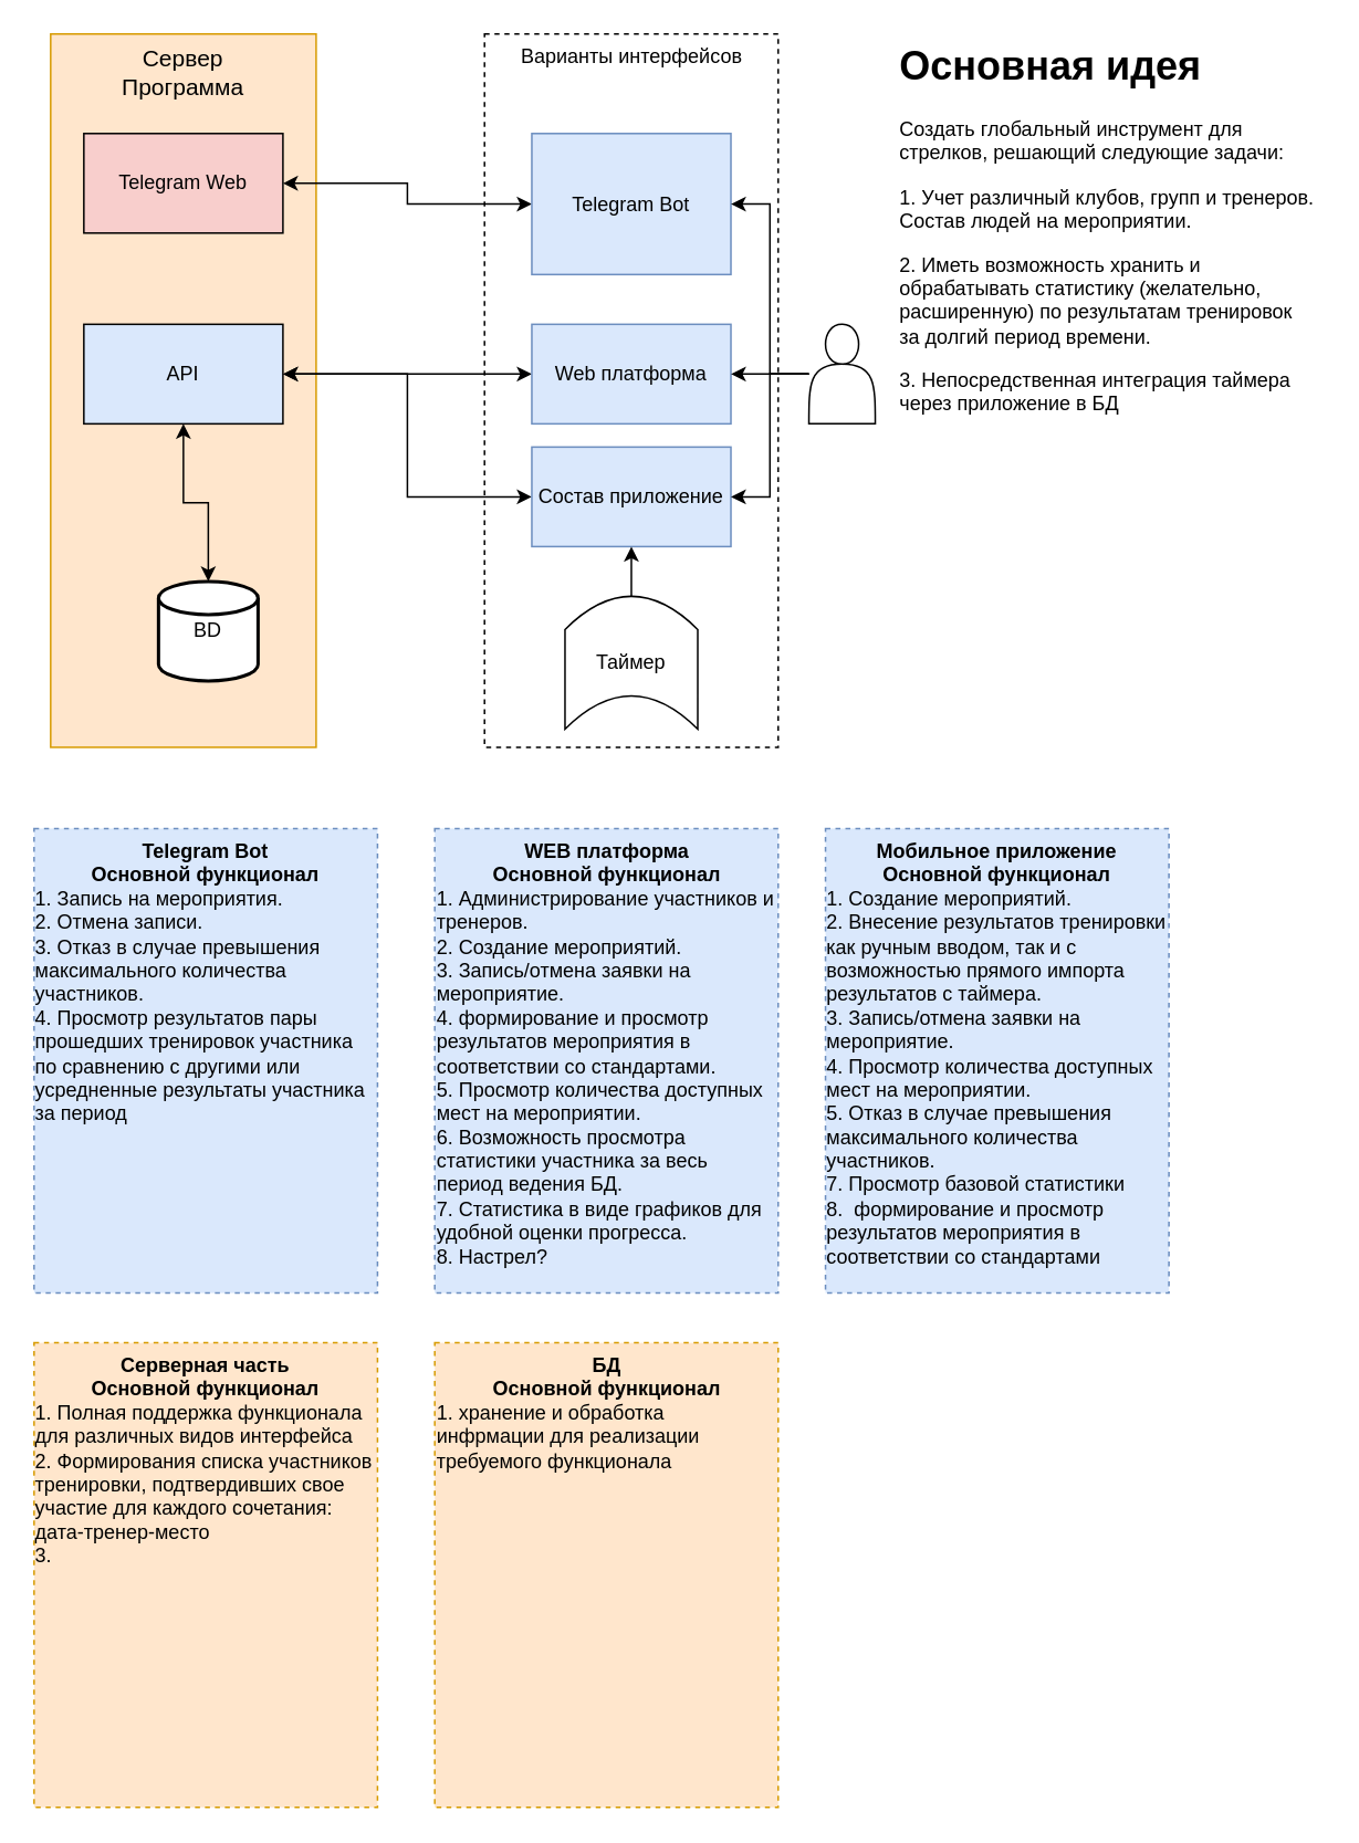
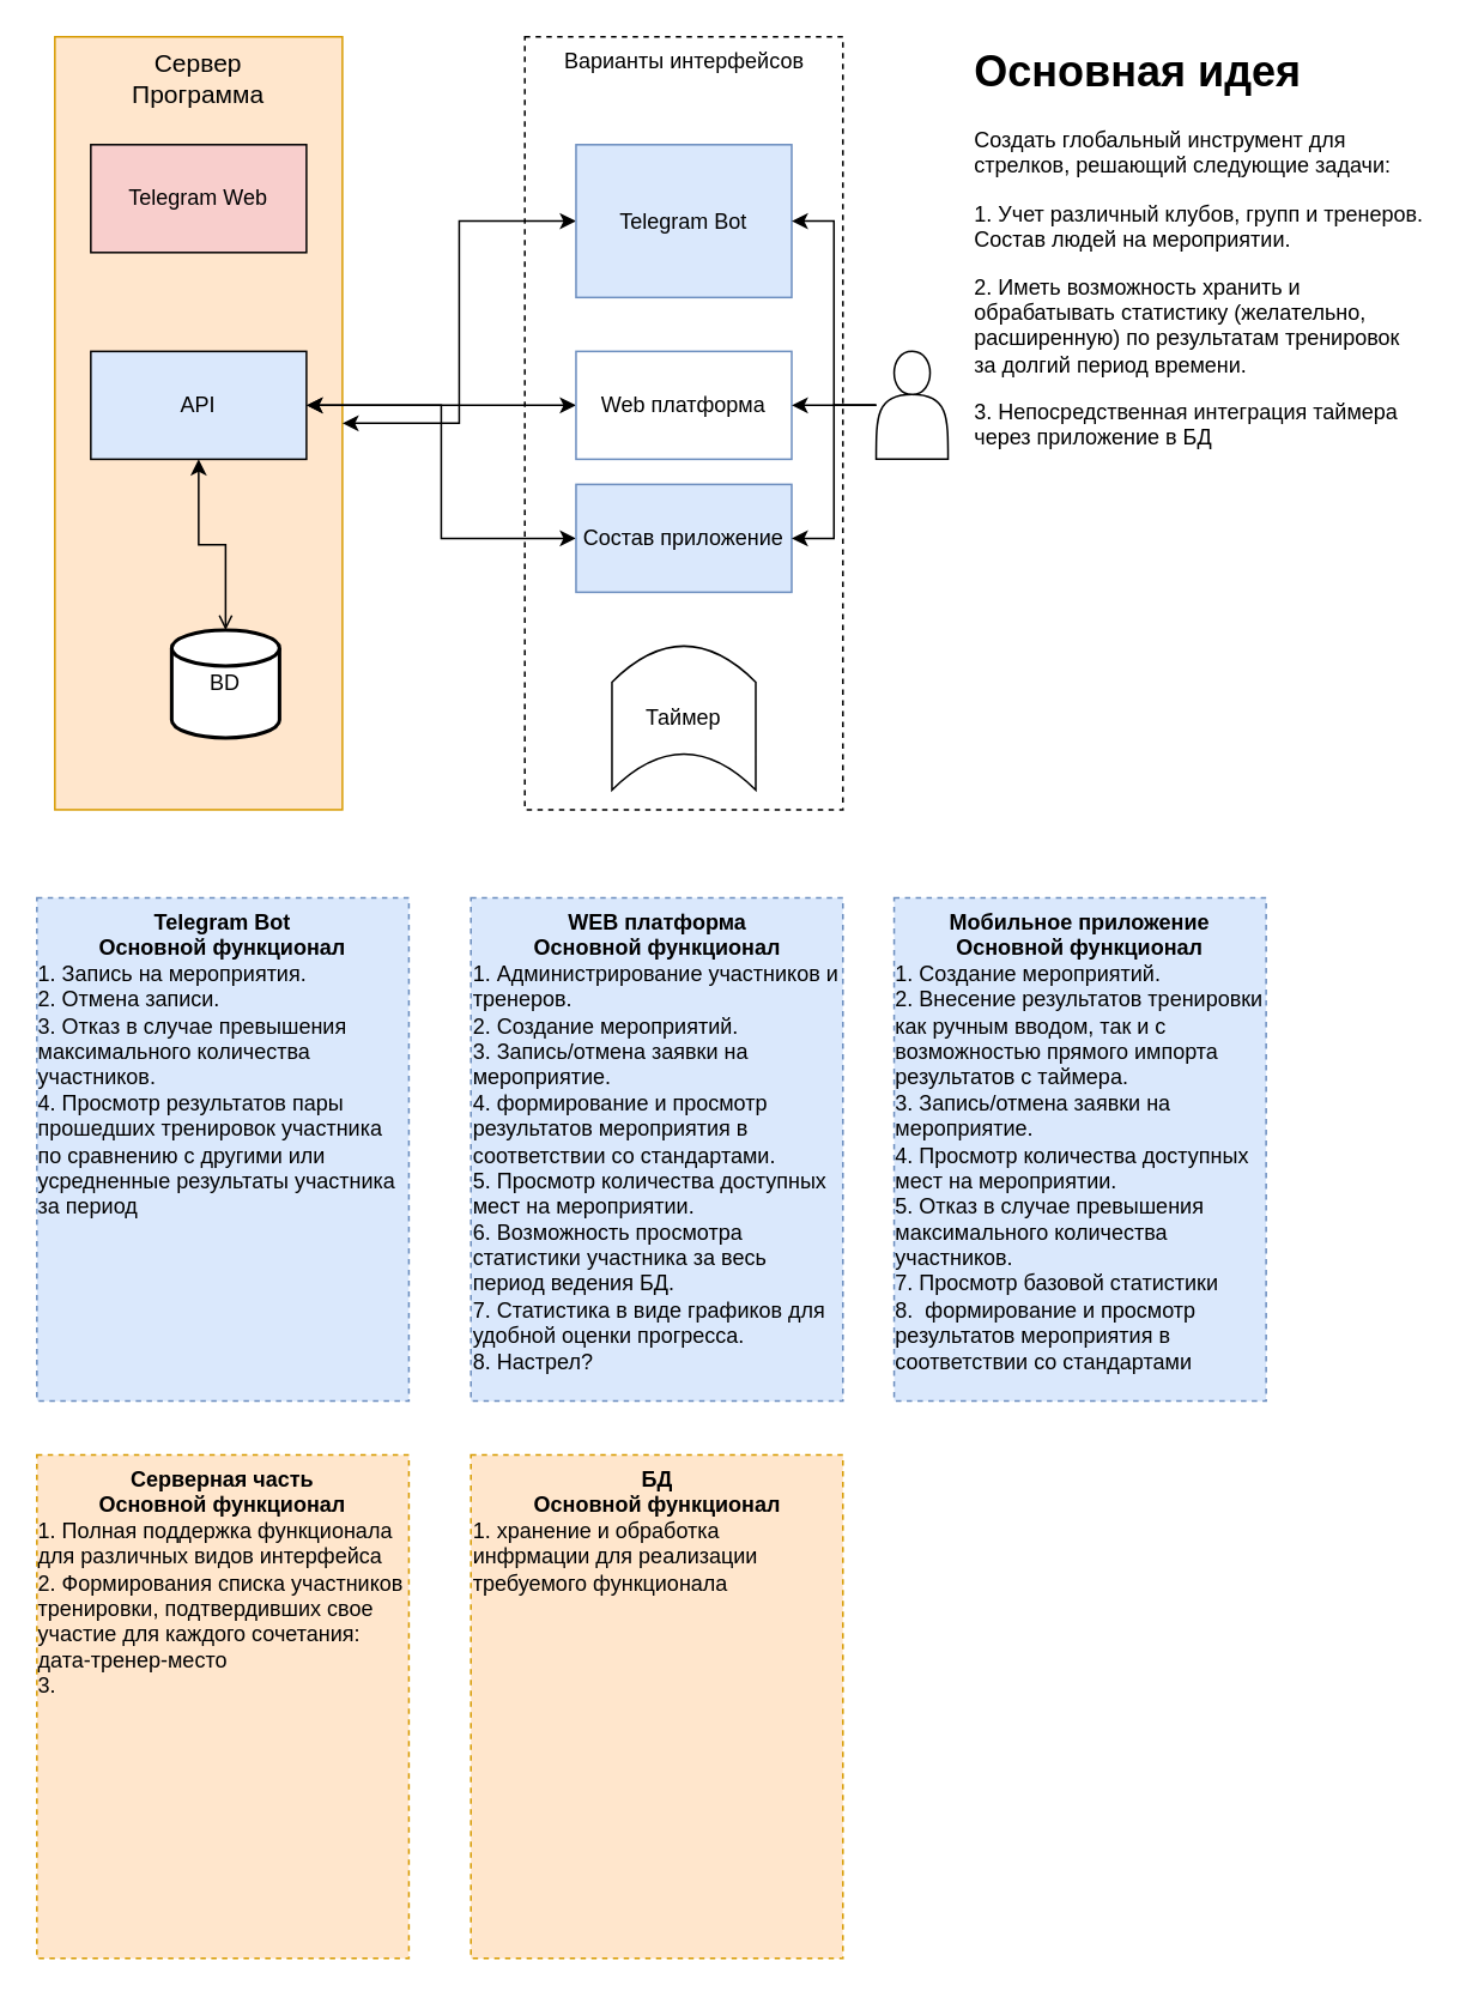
  <mxCell id="0" />
  <mxCell id="1" parent="0" />
  <mxCell id="2" value="Варианты интерфейсов" style="rounded=0;whiteSpace=wrap;html=1;fillColor=none;dashed=1;verticalAlign=top;" vertex="1" parent="1"><mxGeometry x="291.5" y="20" width="177" height="430" as="geometry" /></mxCell>
  <mxCell id="3" value="&lt;font style=&quot;font-size: 14px&quot;&gt;Сервер&lt;br&gt;Программа&lt;br&gt;&lt;/font&gt;" style="rounded=0;whiteSpace=wrap;html=1;fillColor=#ffe6cc;strokeColor=#d79b00;align=center;labelPosition=center;verticalLabelPosition=middle;verticalAlign=top;" parent="1" vertex="1"><mxGeometry x="30" y="20" width="160" height="430" as="geometry" /></mxCell>
  <mxCell id="4" value="BD" style="strokeWidth=2;html=1;shape=mxgraph.flowchart.database;whiteSpace=wrap;" parent="1" vertex="1"><mxGeometry x="95" y="350" width="60" height="60" as="geometry" /></mxCell>
- <mxCell id="5" style="edgeStyle=orthogonalEdgeStyle;rounded=0;orthogonalLoop=1;jettySize=auto;html=1;entryX=1;entryY=0.5;entryDx=0;entryDy=0;startArrow=classic;startFill=1;" parent="1" source="6" target="7" edge="1"><mxGeometry relative="1" as="geometry" /></mxCell>
+ <mxCell id="5" style="edgeStyle=orthogonalEdgeStyle;rounded=0;orthogonalLoop=1;jettySize=auto;html=1;startArrow=classic;startFill=1;" parent="1" source="6" target="3" edge="1"><mxGeometry relative="1" as="geometry" /></mxCell>
  <mxCell id="6" value="Telegram Bot" style="rounded=0;whiteSpace=wrap;html=1;fillColor=#dae8fc;strokeColor=#6c8ebf;" parent="1" vertex="1"><mxGeometry x="320" y="80" width="120" height="85" as="geometry" /></mxCell>
  <mxCell id="7" value="Telegram Web" style="rounded=0;whiteSpace=wrap;html=1;fillColor=#f8cecc;" parent="1" vertex="1"><mxGeometry x="50" y="80" width="120" height="60" as="geometry" /></mxCell>
- <mxCell id="8" style="edgeStyle=orthogonalEdgeStyle;rounded=0;orthogonalLoop=1;jettySize=auto;html=1;entryX=0.5;entryY=0;entryDx=0;entryDy=0;entryPerimeter=0;startArrow=classic;startFill=1;" parent="1" source="9" target="4" edge="1"><mxGeometry relative="1" as="geometry" /></mxCell>
+ <mxCell id="8" style="edgeStyle=orthogonalEdgeStyle;rounded=0;orthogonalLoop=1;jettySize=auto;html=1;entryX=0.5;entryY=0;entryDx=0;entryDy=0;entryPerimeter=0;startArrow=classic;startFill=1;endArrow=open;" parent="1" source="9" target="4" edge="1"><mxGeometry relative="1" as="geometry" /></mxCell>
  <mxCell id="9" value="API" style="rounded=0;whiteSpace=wrap;html=1;fillColor=#dae8fc;" parent="1" vertex="1"><mxGeometry x="50" y="195" width="120" height="60" as="geometry" /></mxCell>
  <mxCell id="10" style="edgeStyle=orthogonalEdgeStyle;rounded=0;orthogonalLoop=1;jettySize=auto;html=1;endArrow=classic;endFill=1;startArrow=classic;startFill=1;" parent="1" source="11" target="9" edge="1"><mxGeometry relative="1" as="geometry" /></mxCell>
- <mxCell id="11" value="Web платформа" style="rounded=0;whiteSpace=wrap;html=1;fillColor=#dae8fc;strokeColor=#6c8ebf;" parent="1" vertex="1"><mxGeometry x="320" y="195" width="120" height="60" as="geometry" /></mxCell>
+ <mxCell id="11" value="Web платформа" style="rounded=0;whiteSpace=wrap;html=1;fillColor=#ffffff;strokeColor=#6c8ebf;" parent="1" vertex="1"><mxGeometry x="320" y="195" width="120" height="60" as="geometry" /></mxCell>
  <mxCell id="12" style="edgeStyle=orthogonalEdgeStyle;rounded=0;orthogonalLoop=1;jettySize=auto;html=1;entryX=1;entryY=0.5;entryDx=0;entryDy=0;startArrow=classic;startFill=1;" parent="1" source="13" target="9" edge="1"><mxGeometry relative="1" as="geometry" /></mxCell>
  <mxCell id="13" value="Состав приложение" style="rounded=0;whiteSpace=wrap;html=1;fillColor=#dae8fc;strokeColor=#6c8ebf;" parent="1" vertex="1"><mxGeometry x="320" y="269" width="120" height="60" as="geometry" /></mxCell>
  <mxCell id="14" style="edgeStyle=orthogonalEdgeStyle;rounded=0;orthogonalLoop=1;jettySize=auto;html=1;exitX=0.5;exitY=1;exitDx=0;exitDy=0;" parent="1" source="6" target="6" edge="1"><mxGeometry relative="1" as="geometry" /></mxCell>
- <mxCell id="15" style="edgeStyle=orthogonalEdgeStyle;rounded=0;orthogonalLoop=1;jettySize=auto;html=1;entryX=0.5;entryY=1;entryDx=0;entryDy=0;" parent="1" source="16" target="13" edge="1"><mxGeometry relative="1" as="geometry" /></mxCell>
  <mxCell id="16" value="Таймер" style="shape=dataStorage;whiteSpace=wrap;html=1;fixedSize=1;direction=south;" parent="1" vertex="1"><mxGeometry x="340" y="359" width="80" height="80" as="geometry" /></mxCell>
  <mxCell id="17" style="edgeStyle=orthogonalEdgeStyle;rounded=0;orthogonalLoop=1;jettySize=auto;html=1;entryX=1;entryY=0.5;entryDx=0;entryDy=0;startArrow=none;startFill=0;endArrow=classic;endFill=1;" edge="1" parent="1" source="20" target="6"><mxGeometry relative="1" as="geometry" /></mxCell>
  <mxCell id="18" style="edgeStyle=orthogonalEdgeStyle;rounded=0;orthogonalLoop=1;jettySize=auto;html=1;entryX=1;entryY=0.5;entryDx=0;entryDy=0;startArrow=none;startFill=0;endArrow=classic;endFill=1;" edge="1" parent="1" source="20" target="11"><mxGeometry relative="1" as="geometry" /></mxCell>
  <mxCell id="19" style="edgeStyle=orthogonalEdgeStyle;rounded=0;orthogonalLoop=1;jettySize=auto;html=1;entryX=1;entryY=0.5;entryDx=0;entryDy=0;startArrow=none;startFill=0;endArrow=classic;endFill=1;" edge="1" parent="1" source="20" target="13"><mxGeometry relative="1" as="geometry" /></mxCell>
  <mxCell id="20" value="" style="shape=actor;whiteSpace=wrap;html=1;" vertex="1" parent="1"><mxGeometry x="487" y="195" width="40" height="60" as="geometry" /></mxCell>
  <mxCell id="21" value="&lt;h1&gt;Основная идея&lt;/h1&gt;&lt;p&gt;Создать глобальный инструмент для стрелков, решающий следующие задачи:&lt;/p&gt;&lt;p&gt;1. Учет различный клубов, групп и тренеров. Состав людей на мероприятии.&lt;/p&gt;&lt;p&gt;2. Иметь возможность хранить и обрабатывать статистику (желательно, расширенную) по результатам тренировок за долгий период времени.&lt;/p&gt;&lt;p&gt;3. Непосредственная интеграция таймера через приложение в БД&amp;nbsp;&lt;/p&gt;" style="text;html=1;strokeColor=none;fillColor=none;spacing=5;spacingTop=-20;whiteSpace=wrap;overflow=hidden;rounded=0;dashed=1;" vertex="1" parent="1"><mxGeometry x="537" y="20" width="260" height="269" as="geometry" /></mxCell>
  <mxCell id="22" value="&lt;b&gt;Telegram Bot&lt;br&gt;Основной функционал&lt;/b&gt;&lt;br&gt;&lt;div style=&quot;text-align: left&quot;&gt;&lt;span&gt;1. Запись на мероприятия.&lt;/span&gt;&lt;/div&gt;&lt;div style=&quot;text-align: left&quot;&gt;&lt;span&gt;2. Отмена записи.&lt;/span&gt;&lt;/div&gt;&lt;div style=&quot;text-align: left&quot;&gt;&lt;span&gt;3. Отказ в случае превышения максимального количества участников.&lt;/span&gt;&lt;/div&gt;&lt;div style=&quot;text-align: left&quot;&gt;&lt;span&gt;4. Просмотр результатов пары прошедших тренировок участника по сравнению с другими или усредненные результаты участника за период&lt;/span&gt;&lt;/div&gt;" style="rounded=0;whiteSpace=wrap;html=1;dashed=1;fillColor=#dae8fc;strokeColor=#6c8ebf;verticalAlign=top;" vertex="1" parent="1"><mxGeometry x="20" y="499" width="207" height="280" as="geometry" /></mxCell>
  <mxCell id="23" value="&lt;b&gt;WEB платформа&lt;br&gt;Основной функционал&lt;/b&gt;&lt;br&gt;&lt;div style=&quot;text-align: left&quot;&gt;&lt;span&gt;1. Администрирование участников и тренеров.&lt;/span&gt;&lt;/div&gt;&lt;div style=&quot;text-align: left&quot;&gt;&lt;span&gt;2. Создание мероприятий.&lt;/span&gt;&lt;/div&gt;&lt;div style=&quot;text-align: left&quot;&gt;&lt;span&gt;3. Запись/отмена заявки на мероприятие.&lt;/span&gt;&lt;/div&gt;&lt;div style=&quot;text-align: left&quot;&gt;&lt;span&gt;4.&amp;nbsp;&lt;/span&gt;&lt;span&gt;формирование и просмотр результатов мероприятия в соответствии со стандартами.&lt;/span&gt;&lt;/div&gt;&lt;div style=&quot;text-align: left&quot;&gt;&lt;span&gt;5. Просмотр количества доступных мест на мероприятии.&lt;/span&gt;&lt;/div&gt;&lt;div style=&quot;text-align: left&quot;&gt;&lt;span&gt;6. Возможность просмотра статистики участника за весь период&amp;nbsp;ведения БД.&lt;/span&gt;&lt;/div&gt;&lt;div style=&quot;text-align: left&quot;&gt;&lt;span&gt;7. Статистика в виде графиков для удобной оценки прогресса.&lt;/span&gt;&lt;/div&gt;&lt;div style=&quot;text-align: left&quot;&gt;&lt;span&gt;8. Настрел?&lt;/span&gt;&lt;/div&gt;&lt;div style=&quot;text-align: left&quot;&gt;&lt;span&gt;&lt;br&gt;&lt;/span&gt;&lt;/div&gt;" style="rounded=0;whiteSpace=wrap;html=1;dashed=1;fillColor=#dae8fc;strokeColor=#6c8ebf;verticalAlign=top;" vertex="1" parent="1"><mxGeometry x="261.5" y="499" width="207" height="280" as="geometry" /></mxCell>
  <mxCell id="24" value="&lt;b&gt;Мобильное приложение&lt;br&gt;Основной функционал&lt;/b&gt;&lt;br&gt;&lt;div style=&quot;text-align: left&quot;&gt;&lt;span&gt;1.&amp;nbsp;&lt;/span&gt;&lt;span&gt;Создание мероприятий.&lt;/span&gt;&lt;/div&gt;&lt;div style=&quot;text-align: left&quot;&gt;&lt;span&gt;2. Внесение результатов тренировки как ручным вводом, так и с возможностью прямого импорта результатов с таймера.&lt;/span&gt;&lt;/div&gt;&lt;div style=&quot;text-align: left&quot;&gt;&lt;span&gt;3. Запись/отмена заявки на мероприятие.&lt;/span&gt;&lt;/div&gt;&lt;div style=&quot;text-align: left&quot;&gt;&lt;span&gt;4. Просмотр количества доступных мест на мероприятии.&lt;/span&gt;&lt;/div&gt;&lt;div style=&quot;text-align: left&quot;&gt;&lt;span&gt;5.&amp;nbsp;&lt;/span&gt;&lt;span&gt;Отказ в случае превышения максимального количества участников.&lt;/span&gt;&lt;/div&gt;&lt;div style=&quot;text-align: left&quot;&gt;&lt;span&gt;7. Просмотр базовой статистики&lt;/span&gt;&lt;/div&gt;&lt;div style=&quot;text-align: left&quot;&gt;&lt;span&gt;8.&amp;nbsp; формирование и просмотр результатов мероприятия в соответствии со стандартами&lt;/span&gt;&lt;/div&gt;&lt;div style=&quot;text-align: left&quot;&gt;&lt;span&gt;&lt;br&gt;&lt;/span&gt;&lt;/div&gt;" style="rounded=0;whiteSpace=wrap;html=1;dashed=1;fillColor=#dae8fc;strokeColor=#6c8ebf;verticalAlign=top;" vertex="1" parent="1"><mxGeometry x="497" y="499" width="207" height="280" as="geometry" /></mxCell>
  <mxCell id="25" value="&lt;b&gt;Серверная часть&lt;br&gt;Основной функционал&lt;/b&gt;&lt;br&gt;&lt;div style=&quot;text-align: left&quot;&gt;&lt;span&gt;1. Полная поддержка функционала для различных видов интерфейса&lt;br&gt;&lt;/span&gt;&lt;/div&gt;&lt;div style=&quot;text-align: left&quot;&gt;&lt;span&gt;2. Формирования списка участников тренировки, подтвердивших свое участие для каждого сочетания: дата-тренер-место&lt;/span&gt;&lt;/div&gt;&lt;div style=&quot;text-align: left&quot;&gt;&lt;span&gt;3.&amp;nbsp;&lt;/span&gt;&lt;/div&gt;" style="rounded=0;whiteSpace=wrap;html=1;dashed=1;fillColor=#ffe6cc;strokeColor=#d79b00;verticalAlign=top;" vertex="1" parent="1"><mxGeometry x="20" y="809" width="207" height="280" as="geometry" /></mxCell>
  <mxCell id="26" value="&lt;b&gt;БД&lt;br&gt;Основной функционал&lt;/b&gt;&lt;br&gt;&lt;div style=&quot;text-align: left&quot;&gt;&lt;span&gt;1. хранение и обработка инфрмации для реализации требуемого функционала&lt;/span&gt;&lt;/div&gt;" style="rounded=0;whiteSpace=wrap;html=1;dashed=1;fillColor=#ffe6cc;strokeColor=#d79b00;verticalAlign=top;" vertex="1" parent="1"><mxGeometry x="261.5" y="809" width="207" height="280" as="geometry" /></mxCell>
